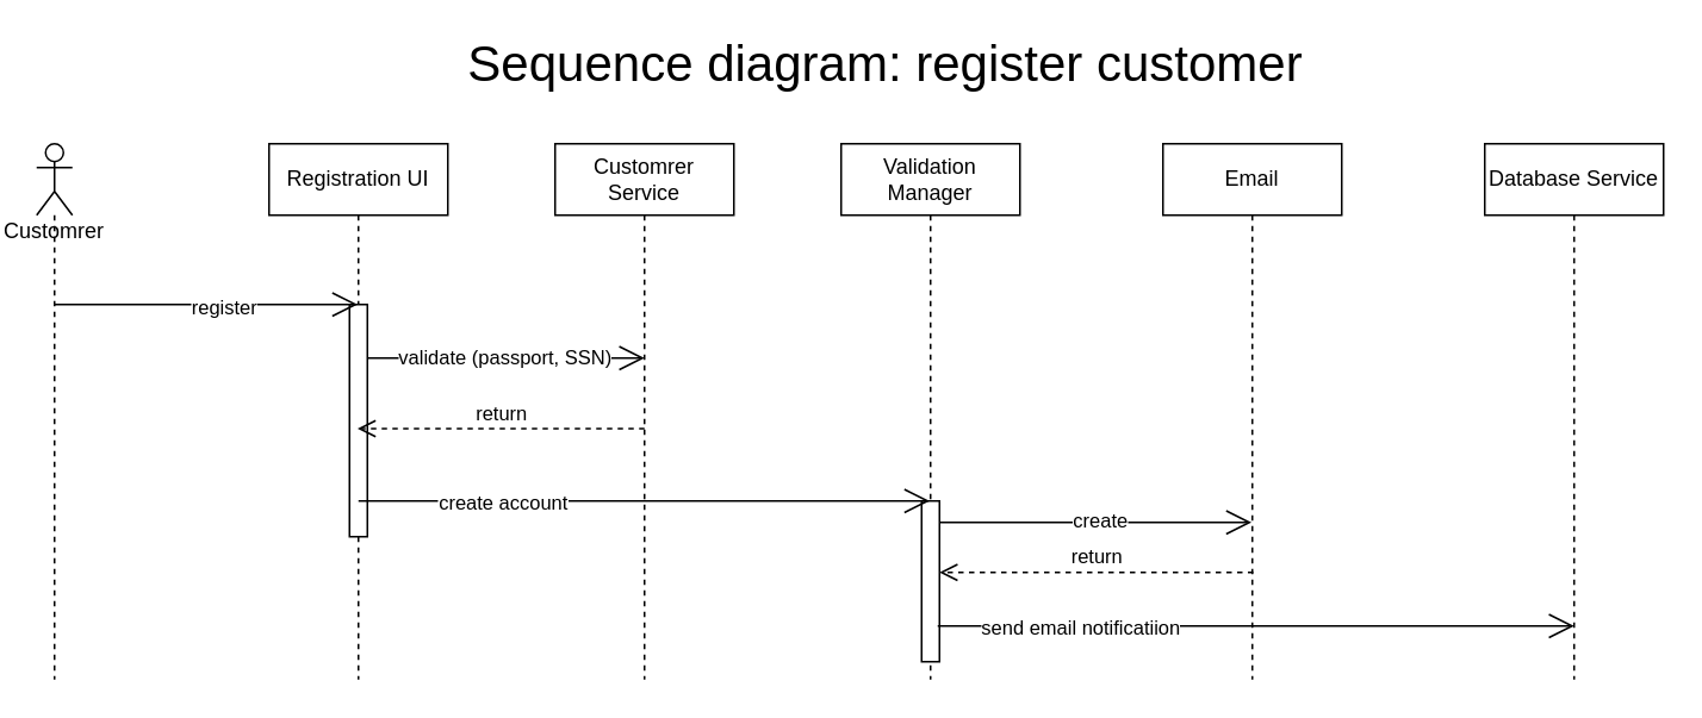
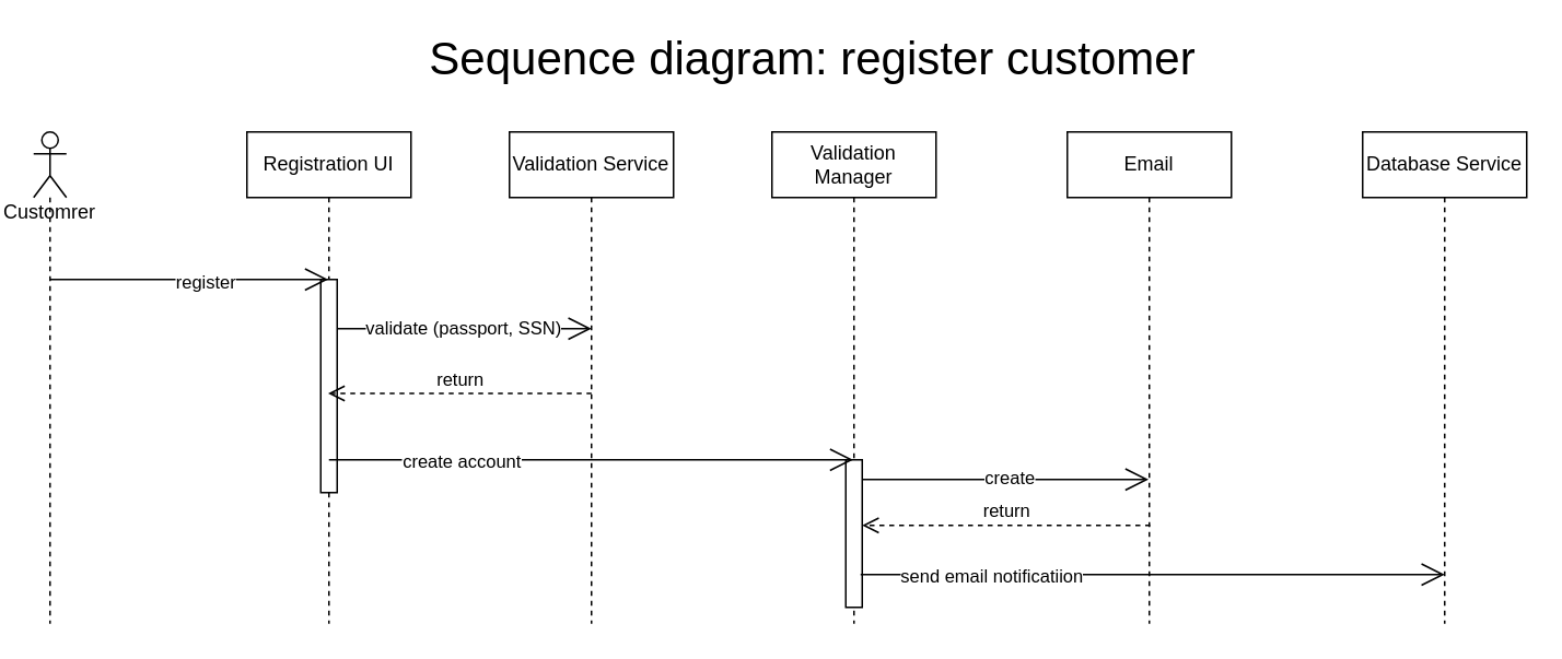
  <mxCell id="0" />
  <mxCell id="1" parent="0" />
  <mxCell id="2" value="Registration UI" style="shape=umlLifeline;perimeter=lifelinePerimeter;whiteSpace=wrap;html=1;container=1;dropTarget=0;collapsible=0;recursiveResize=0;outlineConnect=0;portConstraint=eastwest;newEdgeStyle={&quot;curved&quot;:0,&quot;rounded&quot;:0};" vertex="1" parent="1"><mxGeometry x="150" y="80" width="100" height="300" as="geometry" /></mxCell>
  <mxCell id="3" value="" style="html=1;points=[[0,0,0,0,5],[0,1,0,0,-5],[1,0,0,0,5],[1,1,0,0,-5]];perimeter=orthogonalPerimeter;outlineConnect=0;targetShapes=umlLifeline;portConstraint=eastwest;newEdgeStyle={&quot;curved&quot;:0,&quot;rounded&quot;:0};" vertex="1" parent="2"><mxGeometry x="45" y="90" width="10" height="130" as="geometry" /></mxCell>
- <mxCell id="4" value="Customrer Service" style="shape=umlLifeline;perimeter=lifelinePerimeter;whiteSpace=wrap;html=1;container=1;dropTarget=0;collapsible=0;recursiveResize=0;outlineConnect=0;portConstraint=eastwest;newEdgeStyle={&quot;curved&quot;:0,&quot;rounded&quot;:0};" vertex="1" parent="1"><mxGeometry x="310" y="80" width="100" height="300" as="geometry" /></mxCell>
+ <mxCell id="4" value="Validation Service" style="shape=umlLifeline;perimeter=lifelinePerimeter;whiteSpace=wrap;html=1;container=1;dropTarget=0;collapsible=0;recursiveResize=0;outlineConnect=0;portConstraint=eastwest;newEdgeStyle={&quot;curved&quot;:0,&quot;rounded&quot;:0};" vertex="1" parent="1"><mxGeometry x="310" y="80" width="100" height="300" as="geometry" /></mxCell>
  <mxCell id="5" value="Validation Manager" style="shape=umlLifeline;perimeter=lifelinePerimeter;whiteSpace=wrap;html=1;container=1;dropTarget=0;collapsible=0;recursiveResize=0;outlineConnect=0;portConstraint=eastwest;newEdgeStyle={&quot;curved&quot;:0,&quot;rounded&quot;:0};" vertex="1" parent="1"><mxGeometry x="470" y="80" width="100" height="300" as="geometry" /></mxCell>
  <mxCell id="6" value="" style="html=1;points=[[0,0,0,0,5],[0,1,0,0,-5],[1,0,0,0,5],[1,1,0,0,-5]];perimeter=orthogonalPerimeter;outlineConnect=0;targetShapes=umlLifeline;portConstraint=eastwest;newEdgeStyle={&quot;curved&quot;:0,&quot;rounded&quot;:0};" vertex="1" parent="5"><mxGeometry x="45" y="200" width="10" height="90" as="geometry" /></mxCell>
  <mxCell id="7" value="Email" style="shape=umlLifeline;perimeter=lifelinePerimeter;whiteSpace=wrap;html=1;container=1;dropTarget=0;collapsible=0;recursiveResize=0;outlineConnect=0;portConstraint=eastwest;newEdgeStyle={&quot;curved&quot;:0,&quot;rounded&quot;:0};" vertex="1" parent="1"><mxGeometry x="650" y="80" width="100" height="300" as="geometry" /></mxCell>
  <mxCell id="8" value="Database Service" style="shape=umlLifeline;perimeter=lifelinePerimeter;whiteSpace=wrap;html=1;container=1;dropTarget=0;collapsible=0;recursiveResize=0;outlineConnect=0;portConstraint=eastwest;newEdgeStyle={&quot;curved&quot;:0,&quot;rounded&quot;:0};" vertex="1" parent="1"><mxGeometry x="830" y="80" width="100" height="300" as="geometry" /></mxCell>
  <mxCell id="9" value="&lt;div&gt;&lt;span style=&quot;background-color: transparent; color: light-dark(rgb(0, 0, 0), rgb(255, 255, 255));&quot;&gt;&lt;br&gt;&lt;/span&gt;&lt;/div&gt;&lt;div&gt;&lt;span style=&quot;background-color: transparent; color: light-dark(rgb(0, 0, 0), rgb(255, 255, 255));&quot;&gt;&lt;br&gt;&lt;/span&gt;&lt;/div&gt;&lt;div&gt;&lt;span style=&quot;background-color: transparent; color: light-dark(rgb(0, 0, 0), rgb(255, 255, 255));&quot;&gt;&lt;br&gt;&lt;/span&gt;&lt;/div&gt;&lt;div&gt;&lt;span style=&quot;background-color: transparent; color: light-dark(rgb(0, 0, 0), rgb(255, 255, 255));&quot;&gt;&lt;br&gt;&lt;/span&gt;&lt;/div&gt;&lt;div&gt;&lt;span style=&quot;background-color: transparent; color: light-dark(rgb(0, 0, 0), rgb(255, 255, 255));&quot;&gt;Customrer&lt;/span&gt;&lt;/div&gt;" style="shape=umlLifeline;perimeter=lifelinePerimeter;whiteSpace=wrap;html=1;container=1;dropTarget=0;collapsible=0;recursiveResize=0;outlineConnect=0;portConstraint=eastwest;newEdgeStyle={&quot;curved&quot;:0,&quot;rounded&quot;:0};participant=umlActor;" vertex="1" parent="1"><mxGeometry x="20" y="80" width="20" height="300" as="geometry" /></mxCell>
  <mxCell id="10" value="" style="endArrow=open;endFill=1;endSize=12;html=1;rounded=0;" edge="1" parent="1" target="2"><mxGeometry width="160" relative="1" as="geometry"><mxPoint x="30" y="170" as="sourcePoint" /><mxPoint x="190" y="170" as="targetPoint" /></mxGeometry></mxCell>
  <mxCell id="11" value="register" style="edgeLabel;html=1;align=center;verticalAlign=middle;resizable=0;points=[];" vertex="1" connectable="0" parent="10"><mxGeometry x="0.107" y="-1" relative="1" as="geometry"><mxPoint as="offset" /></mxGeometry></mxCell>
  <mxCell id="12" value="" style="endArrow=open;endFill=1;endSize=12;html=1;rounded=0;" edge="1" parent="1" source="3"><mxGeometry width="160" relative="1" as="geometry"><mxPoint x="210" y="200" as="sourcePoint" /><mxPoint x="360" y="200" as="targetPoint" /></mxGeometry></mxCell>
  <mxCell id="13" value="validate (passport, SSN)" style="edgeLabel;html=1;align=center;verticalAlign=middle;resizable=0;points=[];" vertex="1" connectable="0" parent="12"><mxGeometry x="-0.102" y="1" relative="1" as="geometry"><mxPoint x="6" as="offset" /></mxGeometry></mxCell>
  <mxCell id="14" value="return" style="html=1;verticalAlign=bottom;endArrow=open;dashed=1;endSize=8;curved=0;rounded=0;" edge="1" parent="1"><mxGeometry relative="1" as="geometry"><mxPoint x="360" y="239.5" as="sourcePoint" /><mxPoint x="199.5" y="239.5" as="targetPoint" /></mxGeometry></mxCell>
  <mxCell id="15" value="" style="endArrow=open;endFill=1;endSize=12;html=1;rounded=0;" edge="1" parent="1" target="5"><mxGeometry width="160" relative="1" as="geometry"><mxPoint x="200" y="280" as="sourcePoint" /><mxPoint x="360" y="280" as="targetPoint" /></mxGeometry></mxCell>
  <mxCell id="16" value="create account" style="edgeLabel;html=1;align=center;verticalAlign=middle;resizable=0;points=[];" vertex="1" connectable="0" parent="15"><mxGeometry x="-0.525" relative="1" as="geometry"><mxPoint x="4" as="offset" /></mxGeometry></mxCell>
  <mxCell id="17" value="" style="endArrow=open;endFill=1;endSize=12;html=1;rounded=0;" edge="1" parent="1"><mxGeometry width="160" relative="1" as="geometry"><mxPoint x="525" y="292" as="sourcePoint" /><mxPoint x="699.5" y="292" as="targetPoint" /></mxGeometry></mxCell>
  <mxCell id="18" value="create" style="edgeLabel;html=1;align=center;verticalAlign=middle;resizable=0;points=[];" vertex="1" connectable="0" parent="17"><mxGeometry x="0.19" y="-1" relative="1" as="geometry"><mxPoint x="-15" y="-3" as="offset" /></mxGeometry></mxCell>
  <mxCell id="19" value="return" style="html=1;verticalAlign=bottom;endArrow=open;dashed=1;endSize=8;curved=0;rounded=0;" edge="1" parent="1" target="6"><mxGeometry relative="1" as="geometry"><mxPoint x="700.5" y="320" as="sourcePoint" /><mxPoint x="540" y="320" as="targetPoint" /></mxGeometry></mxCell>
  <mxCell id="20" value="" style="endArrow=open;endFill=1;endSize=12;html=1;rounded=0;" edge="1" parent="1"><mxGeometry width="160" relative="1" as="geometry"><mxPoint x="524" y="350" as="sourcePoint" /><mxPoint x="880" y="350" as="targetPoint" /></mxGeometry></mxCell>
  <mxCell id="21" value="send email notificatiion" style="edgeLabel;html=1;align=center;verticalAlign=middle;resizable=0;points=[];" vertex="1" connectable="0" parent="20"><mxGeometry x="-0.556" relative="1" as="geometry"><mxPoint as="offset" /></mxGeometry></mxCell>
  <mxCell id="22" value="Sequence diagram: register customer" style="text;html=1;align=center;verticalAlign=middle;whiteSpace=wrap;rounded=0;spacing=2;fontSize=28;" vertex="1" parent="1"><mxGeometry x="260" y="20" width="470" height="30" as="geometry" /></mxCell>
